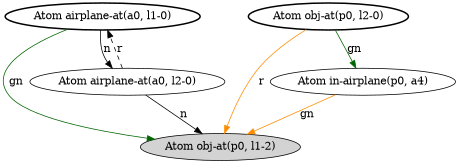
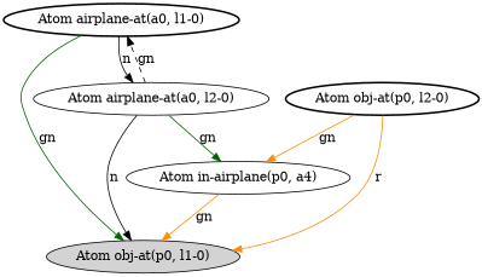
  digraph {
    edge [color=black]
-   n1 [label="Atom obj-at(p0, l1-2)" style=filled]
+   n1 [label="Atom obj-at(p0, l1-0)" style=filled]
    n2 [label="Atom airplane-at(a0, l1-0)" style=bold]
    n3 [label="Atom airplane-at(a0, l2-0)"]
    n4 [label="Atom in-airplane(p0, a4)"]
    n5 [label="Atom obj-at(p0, l2-0)" style=bold]
    n2 -> n1 [color=darkgreen label=gn]
    n2 -> n3 [label=n]
    n3 -> n1 [label=n]
-   n3 -> n2 [label=r style=dashed]
+   n3 -> n2 [label=gn style=dashed]
+   n3 -> n4 [color=darkgreen label=gn]
    n4 -> n1 [color=darkorange label=gn]
    n5 -> n1 [color=darkorange label=r]
-   n5 -> n4 [color=darkgreen label=gn]
+   n5 -> n4 [color=darkorange label=gn]
  }
